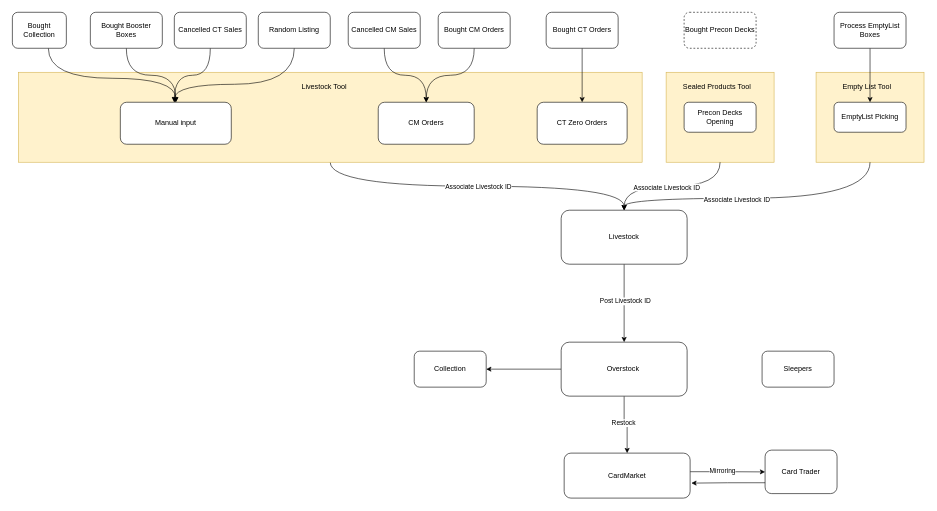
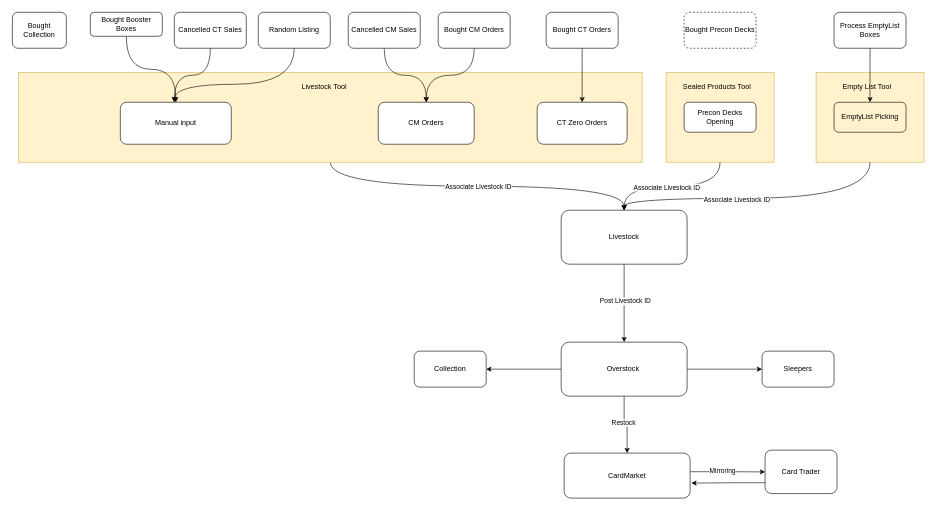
  <mxCell id="0" />
  <mxCell id="1" parent="0" />
  <mxCell id="2" style="edgeStyle=orthogonalEdgeStyle;rounded=0;orthogonalLoop=1;jettySize=auto;html=1;curved=1;" edge="1" parent="1" source="4" target="9"><mxGeometry relative="1" as="geometry" /></mxCell>
  <mxCell id="3" value="Associate Livestock ID" style="edgeLabel;html=1;align=center;verticalAlign=middle;resizable=0;points=[];" vertex="1" connectable="0" parent="2"><mxGeometry x="0.004" relative="1" as="geometry"><mxPoint as="offset" /></mxGeometry></mxCell>
  <mxCell id="4" value="" style="rounded=0;whiteSpace=wrap;html=1;fillColor=#fff2cc;strokeColor=#d6b656;" vertex="1" parent="1"><mxGeometry x="30" y="120" width="1040" height="150" as="geometry" /></mxCell>
  <mxCell id="5" value="" style="rounded=0;whiteSpace=wrap;html=1;fillColor=#fff2cc;glass=0;shadow=0;fillStyle=solid;strokeColor=#d6b656;" vertex="1" parent="1"><mxGeometry x="1110" y="120" width="180" height="150" as="geometry" /></mxCell>
  <mxCell id="6" value="" style="rounded=0;whiteSpace=wrap;html=1;fillColor=#fff2cc;glass=0;shadow=0;fillStyle=solid;strokeColor=#d6b656;" vertex="1" parent="1"><mxGeometry x="1360" y="120" width="180" height="150" as="geometry" /></mxCell>
  <mxCell id="7" style="edgeStyle=orthogonalEdgeStyle;rounded=0;orthogonalLoop=1;jettySize=auto;html=1;" edge="1" parent="1" source="9"><mxGeometry relative="1" as="geometry"><mxPoint x="1040" y="570" as="targetPoint" /></mxGeometry></mxCell>
  <mxCell id="8" value="Post Livestock ID" style="edgeLabel;html=1;align=center;verticalAlign=middle;resizable=0;points=[];" vertex="1" connectable="0" parent="7"><mxGeometry x="-0.065" y="1" relative="1" as="geometry"><mxPoint as="offset" /></mxGeometry></mxCell>
  <mxCell id="9" value="Livestock" style="rounded=1;whiteSpace=wrap;html=1;" vertex="1" parent="1"><mxGeometry x="935" y="350" width="210" height="90" as="geometry" /></mxCell>
  <mxCell id="10" value="Manual input" style="rounded=1;whiteSpace=wrap;html=1;" vertex="1" parent="1"><mxGeometry x="200" y="170" width="185" height="70" as="geometry" /></mxCell>
  <mxCell id="11" style="edgeStyle=orthogonalEdgeStyle;rounded=0;orthogonalLoop=1;jettySize=auto;html=1;entryX=0.5;entryY=0;entryDx=0;entryDy=0;curved=1;exitX=0.5;exitY=1;exitDx=0;exitDy=0;" edge="1" parent="1" source="5" target="9"><mxGeometry relative="1" as="geometry" /></mxCell>
  <mxCell id="12" value="Associate Livestock ID" style="edgeLabel;html=1;align=center;verticalAlign=middle;resizable=0;points=[];" vertex="1" connectable="0" parent="11"><mxGeometry x="0.083" y="1" relative="1" as="geometry"><mxPoint as="offset" /></mxGeometry></mxCell>
  <mxCell id="13" value="Precon Decks Opening" style="rounded=1;whiteSpace=wrap;html=1;" vertex="1" parent="1"><mxGeometry x="1140" y="170" width="120" height="50" as="geometry" /></mxCell>
  <mxCell id="14" value="CM Orders" style="rounded=1;whiteSpace=wrap;html=1;" vertex="1" parent="1"><mxGeometry x="630" y="170" width="160" height="70" as="geometry" /></mxCell>
  <mxCell id="15" value="CT Zero Orders" style="rounded=1;whiteSpace=wrap;html=1;" vertex="1" parent="1"><mxGeometry x="895" y="170" width="150" height="70" as="geometry" /></mxCell>
  <mxCell id="16" style="edgeStyle=orthogonalEdgeStyle;rounded=0;orthogonalLoop=1;jettySize=auto;html=1;entryX=0.5;entryY=0;entryDx=0;entryDy=0;curved=1;" edge="1" parent="1" target="9"><mxGeometry relative="1" as="geometry"><mxPoint x="1450" y="270" as="sourcePoint" /><Array as="points"><mxPoint x="1450" y="330" /><mxPoint x="1040" y="330" /></Array></mxGeometry></mxCell>
  <mxCell id="17" value="Associate Livestock ID" style="edgeLabel;html=1;align=center;verticalAlign=middle;resizable=0;points=[];" vertex="1" connectable="0" parent="16"><mxGeometry x="0.155" y="1" relative="1" as="geometry"><mxPoint as="offset" /></mxGeometry></mxCell>
- <mxCell id="18" value="EmptyList Picking" style="rounded=1;whiteSpace=wrap;html=1;" vertex="1" parent="1"><mxGeometry x="1390" y="170" width="120" height="50" as="geometry" /></mxCell>
- <mxCell id="19" style="edgeStyle=orthogonalEdgeStyle;rounded=0;orthogonalLoop=1;jettySize=auto;html=1;entryX=0.5;entryY=0;entryDx=0;entryDy=0;curved=1;" edge="1" parent="1" source="20" target="10"><mxGeometry relative="1" as="geometry"><Array as="points"><mxPoint x="80" y="130" /><mxPoint x="293" y="130" /></Array></mxGeometry></mxCell>
+ <mxCell id="18" value="EmptyList Picking" style="rounded=1;whiteSpace=wrap;html=1;fillColor=#fff2cc;" vertex="1" parent="1"><mxGeometry x="1390" y="170" width="120" height="50" as="geometry" /></mxCell>
  <mxCell id="20" value="Bought Collection" style="rounded=1;whiteSpace=wrap;html=1;" vertex="1" parent="1"><mxGeometry x="20" y="20" width="90" height="60" as="geometry" /></mxCell>
  <mxCell id="21" style="edgeStyle=orthogonalEdgeStyle;rounded=0;orthogonalLoop=1;jettySize=auto;html=1;curved=1;" edge="1" parent="1" source="22" target="10"><mxGeometry relative="1" as="geometry" /></mxCell>
- <mxCell id="22" value="Bought Booster Boxes" style="rounded=1;whiteSpace=wrap;html=1;" vertex="1" parent="1"><mxGeometry x="150" width="120" height="60" as="geometry" y="20" /></mxCell>
+ <mxCell id="22" value="Bought Booster Boxes" style="rounded=1;whiteSpace=wrap;html=1;" vertex="1" parent="1"><mxGeometry x="150" y="20" width="120" height="40" as="geometry" /></mxCell>
  <mxCell id="23" style="edgeStyle=orthogonalEdgeStyle;rounded=0;orthogonalLoop=1;jettySize=auto;html=1;curved=1;" edge="1" parent="1" source="24" target="14"><mxGeometry relative="1" as="geometry" /></mxCell>
  <mxCell id="24" value="Cancelled CM Sales" style="rounded=1;whiteSpace=wrap;html=1;" vertex="1" parent="1"><mxGeometry width="120" height="60" as="geometry" x="580" y="20" /></mxCell>
  <mxCell id="25" style="edgeStyle=orthogonalEdgeStyle;rounded=0;orthogonalLoop=1;jettySize=auto;html=1;curved=1;" edge="1" parent="1" source="26"><mxGeometry relative="1" as="geometry"><mxPoint x="290" y="170" as="targetPoint" /></mxGeometry></mxCell>
  <mxCell id="26" value="Cancelled CT Sales" style="rounded=1;whiteSpace=wrap;html=1;" vertex="1" parent="1"><mxGeometry x="290" width="120" height="60" as="geometry" y="20" /></mxCell>
  <mxCell id="27" style="edgeStyle=orthogonalEdgeStyle;rounded=0;orthogonalLoop=1;jettySize=auto;html=1;curved=1;" edge="1" parent="1" source="28"><mxGeometry relative="1" as="geometry"><mxPoint x="290" y="170" as="targetPoint" /><Array as="points"><mxPoint x="490" y="140" /><mxPoint x="291" y="140" /></Array></mxGeometry></mxCell>
  <mxCell id="28" value="Random Listing" style="rounded=1;whiteSpace=wrap;html=1;" vertex="1" parent="1"><mxGeometry x="430" width="120" height="60" as="geometry" y="20" /></mxCell>
  <mxCell id="29" style="edgeStyle=orthogonalEdgeStyle;rounded=0;orthogonalLoop=1;jettySize=auto;html=1;curved=1;exitX=0.5;exitY=1;exitDx=0;exitDy=0;" edge="1" parent="1" source="30"><mxGeometry relative="1" as="geometry"><mxPoint x="710" y="170" as="targetPoint" /></mxGeometry></mxCell>
  <mxCell id="30" value="Bought CM Orders" style="rounded=1;whiteSpace=wrap;html=1;" vertex="1" parent="1"><mxGeometry x="730" width="120" height="60" as="geometry" y="20" /></mxCell>
  <mxCell id="31" style="edgeStyle=orthogonalEdgeStyle;rounded=0;orthogonalLoop=1;jettySize=auto;html=1;" edge="1" parent="1" source="32" target="15"><mxGeometry relative="1" as="geometry" /></mxCell>
  <mxCell id="32" value="Bought CT Orders" style="rounded=1;whiteSpace=wrap;html=1;" vertex="1" parent="1"><mxGeometry x="910" width="120" height="60" as="geometry" y="20" /></mxCell>
  <mxCell id="33" value="Bought Precon Decks" style="rounded=1;whiteSpace=wrap;html=1;dashed=1;" vertex="1" parent="1"><mxGeometry x="1140" width="120" height="60" as="geometry" y="20" /></mxCell>
  <mxCell id="34" style="edgeStyle=orthogonalEdgeStyle;rounded=0;orthogonalLoop=1;jettySize=auto;html=1;" edge="1" parent="1" source="35" target="18"><mxGeometry relative="1" as="geometry" /></mxCell>
  <mxCell id="35" value="Process EmptyList&lt;br&gt;Boxes" style="rounded=1;whiteSpace=wrap;html=1;" vertex="1" parent="1"><mxGeometry x="1390" width="120" height="60" as="geometry" y="20" /></mxCell>
  <mxCell id="36" value="Empty List Tool" style="text;html=1;align=center;verticalAlign=middle;whiteSpace=wrap;rounded=0;" vertex="1" parent="1"><mxGeometry x="1370" y="130" width="150" height="30" as="geometry" /></mxCell>
  <mxCell id="37" value="Sealed Products Tool" style="text;html=1;align=center;verticalAlign=middle;whiteSpace=wrap;rounded=0;" vertex="1" parent="1"><mxGeometry x="1120" y="130" width="150" height="30" as="geometry" /></mxCell>
  <mxCell id="38" value="Livestock Tool" style="text;html=1;align=center;verticalAlign=middle;whiteSpace=wrap;rounded=0;" vertex="1" parent="1"><mxGeometry x="490" y="130" width="100" height="30" as="geometry" /></mxCell>
  <mxCell id="39" value="" style="edgeStyle=orthogonalEdgeStyle;rounded=0;orthogonalLoop=1;jettySize=auto;html=1;" edge="1" parent="1" source="43" target="44"><mxGeometry relative="1" as="geometry" /></mxCell>
+ <mxCell id="40" value="" style="edgeStyle=orthogonalEdgeStyle;rounded=0;orthogonalLoop=1;jettySize=auto;html=1;" edge="1" parent="1" source="43" target="45"><mxGeometry relative="1" as="geometry" /></mxCell>
  <mxCell id="41" value="" style="edgeStyle=orthogonalEdgeStyle;rounded=0;orthogonalLoop=1;jettySize=auto;html=1;" edge="1" parent="1" source="43" target="48"><mxGeometry relative="1" as="geometry" /></mxCell>
  <mxCell id="42" value="Restock" style="edgeLabel;html=1;align=center;verticalAlign=middle;resizable=0;points=[];" vertex="1" connectable="0" parent="41"><mxGeometry x="-0.116" y="-2" relative="1" as="geometry"><mxPoint as="offset" /></mxGeometry></mxCell>
  <mxCell id="43" value="Overstock&amp;nbsp;" style="rounded=1;whiteSpace=wrap;html=1;" vertex="1" parent="1"><mxGeometry x="935" y="570" width="210" height="90" as="geometry" /></mxCell>
  <mxCell id="44" value="Collection" style="whiteSpace=wrap;html=1;rounded=1;" vertex="1" parent="1"><mxGeometry x="690" y="585" width="120" height="60" as="geometry" /></mxCell>
  <mxCell id="45" value="Sleepers" style="whiteSpace=wrap;html=1;rounded=1;" vertex="1" parent="1"><mxGeometry x="1270" y="585" width="120" height="60" as="geometry" /></mxCell>
  <mxCell id="46" value="" style="edgeStyle=orthogonalEdgeStyle;rounded=0;orthogonalLoop=1;jettySize=auto;html=1;exitX=1;exitY=0.413;exitDx=0;exitDy=0;exitPerimeter=0;" edge="1" parent="1" source="48" target="49"><mxGeometry relative="1" as="geometry" /></mxCell>
  <mxCell id="47" value="Mirroring" style="edgeLabel;html=1;align=center;verticalAlign=middle;resizable=0;points=[];" vertex="1" connectable="0" parent="46"><mxGeometry x="-0.152" y="3" relative="1" as="geometry"><mxPoint y="1" as="offset" /></mxGeometry></mxCell>
  <mxCell id="48" value="CardMarket" style="whiteSpace=wrap;html=1;rounded=1;" vertex="1" parent="1"><mxGeometry x="940" y="755" width="210" height="75" as="geometry" /></mxCell>
  <mxCell id="49" value="Card Trader" style="whiteSpace=wrap;html=1;rounded=1;" vertex="1" parent="1"><mxGeometry x="1275" y="750" width="120" height="72.5" as="geometry" /></mxCell>
  <mxCell id="50" style="edgeStyle=orthogonalEdgeStyle;rounded=0;orthogonalLoop=1;jettySize=auto;html=1;exitX=0;exitY=0.75;exitDx=0;exitDy=0;entryX=1.01;entryY=0.667;entryDx=0;entryDy=0;entryPerimeter=0;" edge="1" parent="1" source="49" target="48"><mxGeometry relative="1" as="geometry" /></mxCell>
